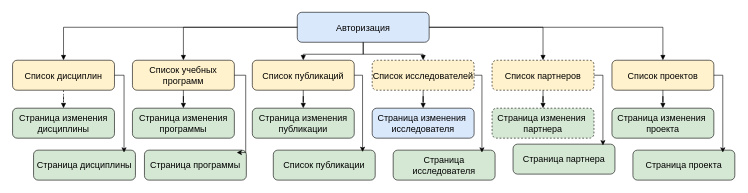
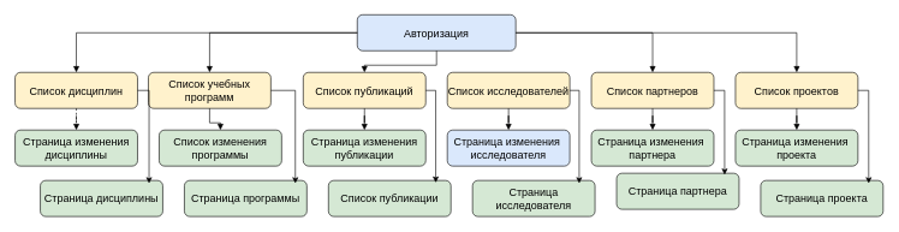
  <mxCell id="0" />
  <mxCell id="1" parent="0" />
  <mxCell id="2" value="Авторизация" style="rounded=1;whiteSpace=wrap;html=1;fillColor=#dae8fc;fontSize=15;" parent="1" vertex="1"><mxGeometry x="495" y="20" width="220" height="50" as="geometry" /></mxCell>
  <mxCell id="3" value="Список дисциплин" style="rounded=1;whiteSpace=wrap;html=1;fillColor=#fff2cc;fontSize=15;" parent="1" vertex="1"><mxGeometry x="20" y="100" width="170" height="50" as="geometry" /></mxCell>
  <mxCell id="4" style="edgeStyle=orthogonalEdgeStyle;rounded=0;orthogonalLoop=1;jettySize=auto;html=1;endArrow=block;endFill=1;fontSize=15;" parent="1" source="2" target="3" edge="1"><mxGeometry relative="1" as="geometry" /></mxCell>
  <mxCell id="5" value="Страница изменения дисциплины" style="rounded=1;whiteSpace=wrap;html=1;fillColor=#d5e8d4;fontSize=15;" parent="1" vertex="1"><mxGeometry x="20" y="180" width="170" height="50" as="geometry" /></mxCell>
  <mxCell id="6" style="edgeStyle=orthogonalEdgeStyle;rounded=0;orthogonalLoop=1;jettySize=auto;html=1;endArrow=block;endFill=1;fontSize=15;dashed=1;" parent="1" source="3" target="5" edge="1"><mxGeometry relative="1" as="geometry" /></mxCell>
- <mxCell id="7" value="Список учебных программ" style="rounded=1;whiteSpace=wrap;html=1;fillColor=#fff2cc;fontSize=15;" parent="1" vertex="1"><mxGeometry x="220" y="100" width="170" height="50" as="geometry" /></mxCell>
+ <mxCell id="7" value="Список учебных программ" style="rounded=1;whiteSpace=wrap;html=1;fillColor=#fff2cc;fontSize=15;" parent="1" vertex="1"><mxGeometry x="205" y="100" width="170" height="50" as="geometry" /></mxCell>
  <mxCell id="8" style="edgeStyle=orthogonalEdgeStyle;rounded=0;orthogonalLoop=1;jettySize=auto;html=1;endArrow=block;endFill=1;fontSize=15;" parent="1" source="2" target="7" edge="1"><mxGeometry relative="1" as="geometry" /></mxCell>
- <mxCell id="9" value="Страница&amp;nbsp;изменения программы" style="rounded=1;whiteSpace=wrap;html=1;fillColor=#d5e8d4;fontSize=15;" parent="1" vertex="1"><mxGeometry x="220" y="180" width="170" height="50" as="geometry" /></mxCell>
+ <mxCell id="9" value="Список&amp;nbsp;изменения программы" style="rounded=1;whiteSpace=wrap;html=1;fillColor=#d5e8d4;fontSize=15;" parent="1" vertex="1"><mxGeometry x="220" y="180" width="170" height="50" as="geometry" /></mxCell>
  <mxCell id="10" style="edgeStyle=orthogonalEdgeStyle;rounded=0;orthogonalLoop=1;jettySize=auto;html=1;endArrow=block;endFill=1;fontSize=15;" parent="1" source="7" target="9" edge="1"><mxGeometry relative="1" as="geometry" /></mxCell>
  <mxCell id="11" value="Список публикаций" style="rounded=1;whiteSpace=wrap;html=1;fillColor=#fff2cc;fontSize=15;" parent="1" vertex="1"><mxGeometry x="420" y="100" width="170" height="50" as="geometry" /></mxCell>
  <mxCell id="12" style="edgeStyle=orthogonalEdgeStyle;rounded=0;orthogonalLoop=1;jettySize=auto;html=1;endArrow=block;endFill=1;fontSize=15;" parent="1" source="2" target="11" edge="1"><mxGeometry relative="1" as="geometry" /></mxCell>
  <mxCell id="13" value="Страница&amp;nbsp;изменения публикации" style="rounded=1;whiteSpace=wrap;html=1;fillColor=#d5e8d4;fontSize=15;" parent="1" vertex="1"><mxGeometry x="420" y="180" width="170" height="50" as="geometry" /></mxCell>
  <mxCell id="14" style="edgeStyle=orthogonalEdgeStyle;rounded=0;orthogonalLoop=1;jettySize=auto;html=1;endArrow=block;endFill=1;fontSize=15;" parent="1" source="11" target="13" edge="1"><mxGeometry relative="1" as="geometry" /></mxCell>
- <mxCell id="15" value="Список исследователей" style="rounded=1;whiteSpace=wrap;html=1;fillColor=#fff2cc;fontSize=15;dashed=1;" parent="1" vertex="1"><mxGeometry x="620" y="100" width="170" height="50" as="geometry" /></mxCell>
- <mxCell id="16" style="edgeStyle=orthogonalEdgeStyle;rounded=0;orthogonalLoop=1;jettySize=auto;html=1;endArrow=block;endFill=1;fontSize=15;" parent="1" source="2" target="15" edge="1"><mxGeometry relative="1" as="geometry" /></mxCell>
+ <mxCell id="15" value="Список исследователей" style="rounded=1;whiteSpace=wrap;html=1;fillColor=#fff2cc;fontSize=15;" parent="1" vertex="1"><mxGeometry x="620" y="100" width="170" height="50" as="geometry" /></mxCell>
  <mxCell id="17" value="Страница&amp;nbsp;изменения&amp;nbsp; исследователя" style="rounded=1;whiteSpace=wrap;html=1;fillColor=#dae8fc;fontSize=15;" parent="1" vertex="1"><mxGeometry x="620" y="180" width="170" height="50" as="geometry" /></mxCell>
  <mxCell id="18" style="edgeStyle=orthogonalEdgeStyle;rounded=0;orthogonalLoop=1;jettySize=auto;html=1;endArrow=block;endFill=1;fontSize=15;" parent="1" source="15" target="17" edge="1"><mxGeometry relative="1" as="geometry" /></mxCell>
- <mxCell id="19" value="Список партнеров" style="rounded=1;whiteSpace=wrap;html=1;fillColor=#fff2cc;fontSize=15;dashed=1;" parent="1" vertex="1"><mxGeometry x="820" y="100" width="170" height="50" as="geometry" /></mxCell>
+ <mxCell id="19" value="Список партнеров" style="rounded=1;whiteSpace=wrap;html=1;fillColor=#fff2cc;fontSize=15;" parent="1" vertex="1"><mxGeometry x="820" y="100" width="170" height="50" as="geometry" /></mxCell>
  <mxCell id="20" style="edgeStyle=orthogonalEdgeStyle;rounded=0;orthogonalLoop=1;jettySize=auto;html=1;endArrow=block;endFill=1;fontSize=15;" parent="1" source="2" target="19" edge="1"><mxGeometry relative="1" as="geometry" /></mxCell>
- <mxCell id="21" value="Страница&amp;nbsp;изменения&amp;nbsp; партнера" style="rounded=1;whiteSpace=wrap;html=1;fillColor=#d5e8d4;fontSize=15;dashed=1;" parent="1" vertex="1"><mxGeometry x="820" y="180" width="170" height="50" as="geometry" /></mxCell>
+ <mxCell id="21" value="Страница&amp;nbsp;изменения&amp;nbsp; партнера" style="rounded=1;whiteSpace=wrap;html=1;fillColor=#d5e8d4;fontSize=15;" parent="1" vertex="1"><mxGeometry x="820" y="180" width="170" height="50" as="geometry" /></mxCell>
  <mxCell id="22" style="edgeStyle=orthogonalEdgeStyle;rounded=0;orthogonalLoop=1;jettySize=auto;html=1;endArrow=block;endFill=1;fontSize=15;" parent="1" source="19" target="21" edge="1"><mxGeometry relative="1" as="geometry" /></mxCell>
  <mxCell id="23" value="Список проектов" style="rounded=1;whiteSpace=wrap;html=1;fillColor=#fff2cc;fontSize=15;" parent="1" vertex="1"><mxGeometry x="1020" y="100" width="170" height="50" as="geometry" /></mxCell>
  <mxCell id="24" style="edgeStyle=orthogonalEdgeStyle;rounded=0;orthogonalLoop=1;jettySize=auto;html=1;endArrow=block;endFill=1;fontSize=15;" parent="1" source="2" target="23" edge="1"><mxGeometry relative="1" as="geometry" /></mxCell>
  <mxCell id="25" value="Страница&amp;nbsp;изменения&amp;nbsp; проекта" style="rounded=1;whiteSpace=wrap;html=1;fillColor=#d5e8d4;fontSize=15;" parent="1" vertex="1"><mxGeometry x="1020" y="180" width="170" height="50" as="geometry" /></mxCell>
  <mxCell id="26" style="edgeStyle=orthogonalEdgeStyle;rounded=0;orthogonalLoop=1;jettySize=auto;html=1;endArrow=block;endFill=1;fontSize=15;" parent="1" source="23" target="25" edge="1"><mxGeometry relative="1" as="geometry" /></mxCell>
  <mxCell id="27" value="Страница дисциплины" style="rounded=1;whiteSpace=wrap;html=1;fillColor=#d5e8d4;fontSize=15;" vertex="1" parent="1"><mxGeometry x="55" y="250" width="170" height="50" as="geometry" /></mxCell>
- <mxCell id="28" value="Страница программы" style="rounded=1;whiteSpace=wrap;html=1;fillColor=#d5e8d4;fontSize=15;" vertex="1" parent="1"><mxGeometry x="240" y="250" width="170" height="50" as="geometry" /></mxCell>
+ <mxCell id="28" value="Страница программы" style="rounded=1;whiteSpace=wrap;html=1;fillColor=#d5e8d4;fontSize=15;" vertex="1" parent="1"><mxGeometry x="255" y="250" width="170" height="50" as="geometry" /></mxCell>
  <mxCell id="29" value="Список публикации" style="rounded=1;whiteSpace=wrap;html=1;fillColor=#d5e8d4;fontSize=15;" vertex="1" parent="1"><mxGeometry x="455" y="250" width="170" height="50" as="geometry" /></mxCell>
  <mxCell id="30" value="Страница исследователя" style="rounded=1;whiteSpace=wrap;html=1;fillColor=#d5e8d4;fontSize=15;" vertex="1" parent="1"><mxGeometry x="655" y="250" width="170" height="50" as="geometry" /></mxCell>
  <mxCell id="31" value="Страница партнера" style="rounded=1;whiteSpace=wrap;html=1;fillColor=#d5e8d4;fontSize=15;" vertex="1" parent="1"><mxGeometry x="855" y="240" width="170" height="50" as="geometry" /></mxCell>
  <mxCell id="32" value="Страница проекта" style="rounded=1;whiteSpace=wrap;html=1;fillColor=#d5e8d4;fontSize=15;" vertex="1" parent="1"><mxGeometry x="1055" y="250" width="170" height="50" as="geometry" /></mxCell>
  <mxCell id="33" style="edgeStyle=orthogonalEdgeStyle;rounded=0;orthogonalLoop=1;jettySize=auto;html=1;entryX=0.888;entryY=0.08;entryDx=0;entryDy=0;entryPerimeter=0;" edge="1" parent="1" source="3" target="27"><mxGeometry relative="1" as="geometry"><Array as="points"><mxPoint x="206" y="125" /></Array></mxGeometry></mxCell>
  <mxCell id="34" style="edgeStyle=orthogonalEdgeStyle;rounded=0;orthogonalLoop=1;jettySize=auto;html=1;entryX=0.906;entryY=0.08;entryDx=0;entryDy=0;entryPerimeter=0;" edge="1" parent="1" source="7" target="28"><mxGeometry relative="1" as="geometry"><Array as="points"><mxPoint x="409" y="125" /></Array></mxGeometry></mxCell>
  <mxCell id="35" style="edgeStyle=orthogonalEdgeStyle;rounded=0;orthogonalLoop=1;jettySize=auto;html=1;entryX=0.876;entryY=0.06;entryDx=0;entryDy=0;entryPerimeter=0;" edge="1" parent="1" source="11" target="29"><mxGeometry relative="1" as="geometry"><Array as="points"><mxPoint x="604" y="125" /></Array></mxGeometry></mxCell>
  <mxCell id="36" style="edgeStyle=orthogonalEdgeStyle;rounded=0;orthogonalLoop=1;jettySize=auto;html=1;entryX=0.871;entryY=0.08;entryDx=0;entryDy=0;entryPerimeter=0;" edge="1" parent="1" source="15" target="30"><mxGeometry relative="1" as="geometry"><Array as="points"><mxPoint x="803" y="125" /></Array></mxGeometry></mxCell>
  <mxCell id="37" style="edgeStyle=orthogonalEdgeStyle;rounded=0;orthogonalLoop=1;jettySize=auto;html=1;entryX=0.882;entryY=0.04;entryDx=0;entryDy=0;entryPerimeter=0;" edge="1" parent="1" source="19" target="31"><mxGeometry relative="1" as="geometry"><Array as="points"><mxPoint x="1005" y="125" /></Array></mxGeometry></mxCell>
  <mxCell id="38" style="edgeStyle=orthogonalEdgeStyle;rounded=0;orthogonalLoop=1;jettySize=auto;html=1;entryX=0.882;entryY=0.08;entryDx=0;entryDy=0;entryPerimeter=0;" edge="1" parent="1" source="23" target="32"><mxGeometry relative="1" as="geometry"><Array as="points"><mxPoint x="1205" y="125" /></Array></mxGeometry></mxCell>
